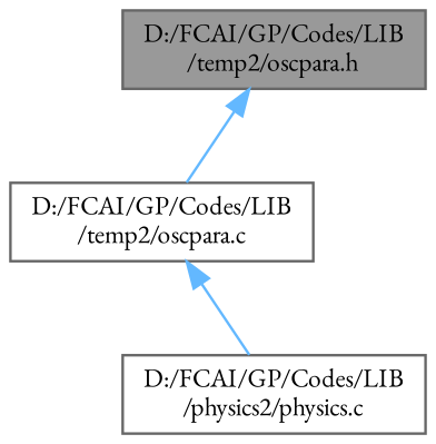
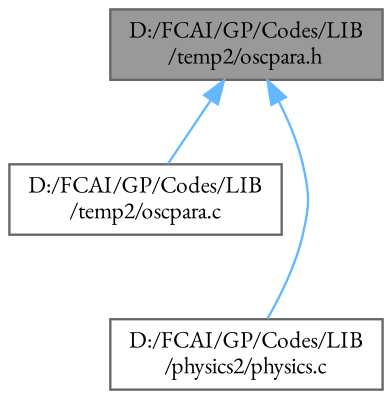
  digraph {
    fontname="EB Garamond"
    node [color=grey40 fillcolor=white fontname="EB Garamond" fontsize=10 shape=box style=filled]
    edge [color=steelblue1 dir=back fontname="EB Garamond" fontsize=10 labelfontname=Helvetica labelfontsize=10 style=solid]
    n1 [color=gray40 fillcolor=grey60 fontcolor=black height=0.2 label="D:/FCAI/GP/Codes/LIB\l/temp2/oscpara.h" width=0.4]
    n2 [height=0.2 label="D:/FCAI/GP/Codes/LIB\l/temp2/oscpara.c" width=0.4]
    n3 [height=0.2 label="D:/FCAI/GP/Codes/LIB\l/physics2/physics.c" width=0.4]
    n1 -> n2
-   n2 -> n3
+   n1 -> n3
  }
